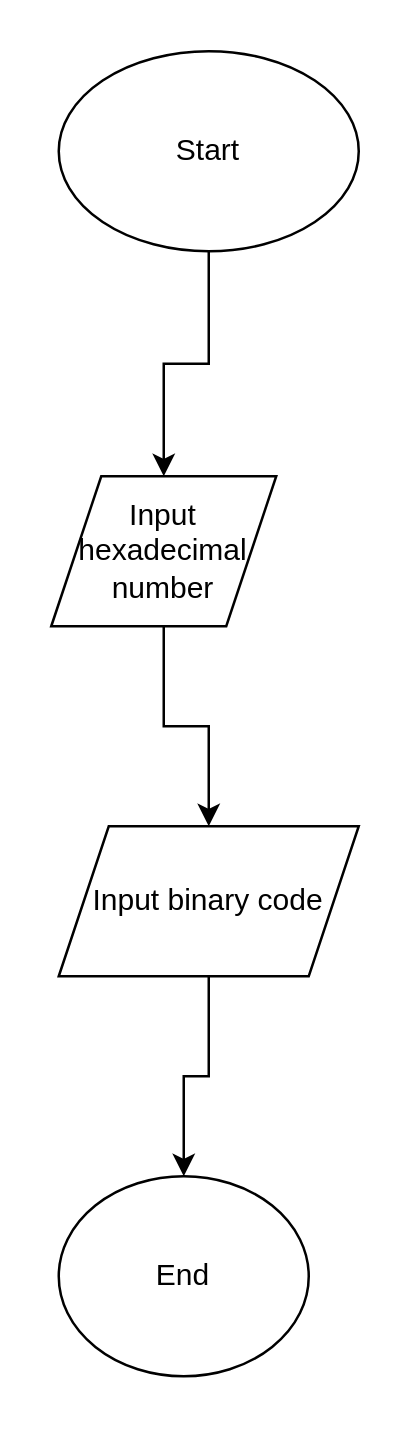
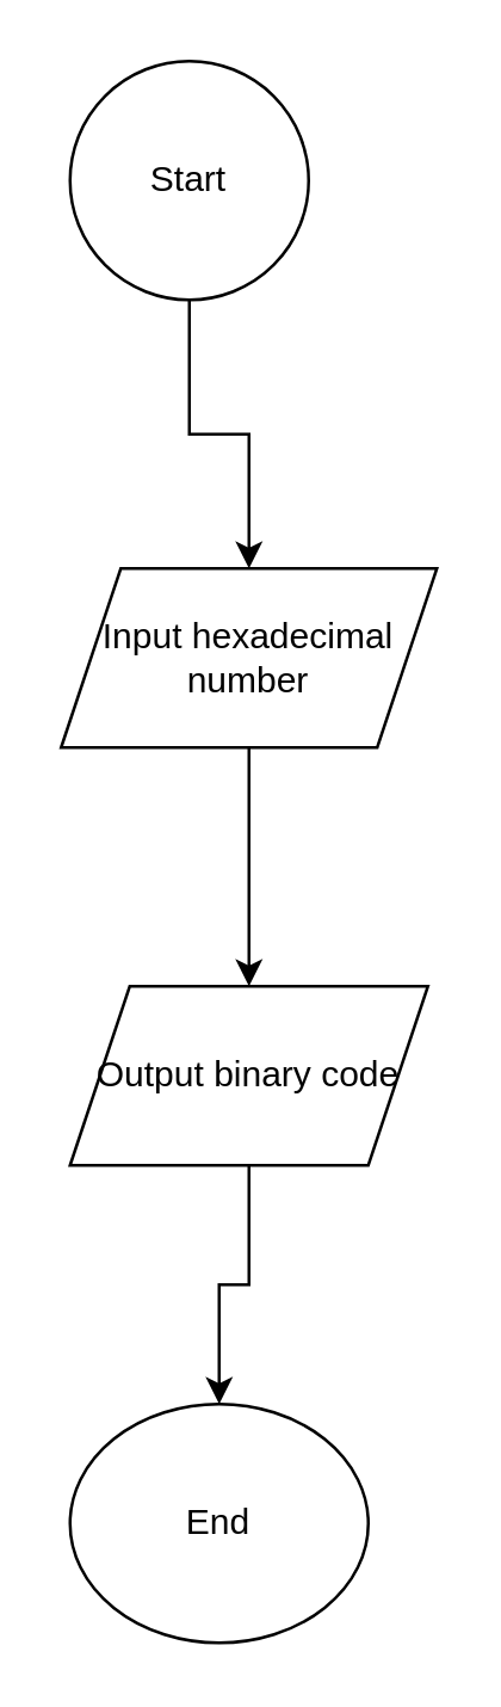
  <mxCell id="0" />
  <mxCell id="1" parent="0" />
  <mxCell id="2" value="" style="edgeStyle=orthogonalEdgeStyle;rounded=0;orthogonalLoop=1;jettySize=auto;html=1;" edge="1" parent="1" source="3" target="5"><mxGeometry relative="1" as="geometry" /></mxCell>
- <mxCell id="3" value="Start" style="ellipse;whiteSpace=wrap;html=1;" vertex="1" parent="1"><mxGeometry x="23" y="20" width="120" height="80" as="geometry" /></mxCell>
+ <mxCell id="3" value="Start" style="ellipse;whiteSpace=wrap;html=1;" vertex="1" parent="1"><mxGeometry x="23" y="20" width="80" height="80" as="geometry" /></mxCell>
  <mxCell id="4" value="" style="edgeStyle=orthogonalEdgeStyle;rounded=0;orthogonalLoop=1;jettySize=auto;html=1;" edge="1" parent="1" source="5" target="7"><mxGeometry relative="1" as="geometry" /></mxCell>
- <mxCell id="5" value="&lt;div style=&quot;&quot;&gt;&lt;span style=&quot;background-color: initial;&quot;&gt;Input hexadecimal number&lt;/span&gt;&lt;/div&gt;" style="shape=parallelogram;perimeter=parallelogramPerimeter;whiteSpace=wrap;html=1;fixedSize=1;align=center;" vertex="1" parent="1"><mxGeometry x="20" y="190" width="90" height="60" as="geometry" /></mxCell>
+ <mxCell id="5" value="&lt;div style=&quot;&quot;&gt;&lt;span style=&quot;background-color: initial;&quot;&gt;Input hexadecimal number&lt;/span&gt;&lt;/div&gt;" style="shape=parallelogram;perimeter=parallelogramPerimeter;whiteSpace=wrap;html=1;fixedSize=1;align=center;" vertex="1" parent="1"><mxGeometry x="20" y="190" width="126" height="60" as="geometry" /></mxCell>
  <mxCell id="6" value="" style="edgeStyle=orthogonalEdgeStyle;rounded=0;orthogonalLoop=1;jettySize=auto;html=1;" edge="1" parent="1" source="7" target="8"><mxGeometry relative="1" as="geometry" /></mxCell>
- <mxCell id="7" value="Input binary code" style="shape=parallelogram;perimeter=parallelogramPerimeter;whiteSpace=wrap;html=1;fixedSize=1;" vertex="1" parent="1"><mxGeometry x="23" y="330" width="120" height="60" as="geometry" /></mxCell>
+ <mxCell id="7" value="Output binary code" style="shape=parallelogram;perimeter=parallelogramPerimeter;whiteSpace=wrap;html=1;fixedSize=1;" vertex="1" parent="1"><mxGeometry x="23" y="330" width="120" height="60" as="geometry" /></mxCell>
  <mxCell id="8" value="End" style="ellipse;whiteSpace=wrap;html=1;" vertex="1" parent="1"><mxGeometry x="23" y="470" width="100" height="80" as="geometry" /></mxCell>
